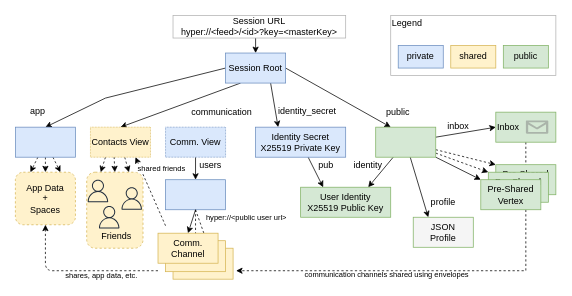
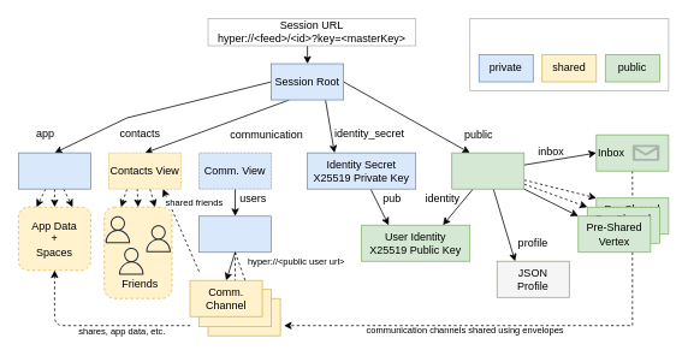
  <mxCell id="0" />
  <mxCell id="1" parent="0" />
  <mxCell id="2" style="edgeStyle=none;rounded=0;orthogonalLoop=1;jettySize=auto;html=1;dashed=1;" edge="1" parent="1" source="33"><mxGeometry relative="1" as="geometry"><mxPoint x="314" y="360" as="targetPoint" /><Array as="points"><mxPoint x="700" y="360" /></Array></mxGeometry></mxCell>
  <mxCell id="3" value="" style="rounded=1;whiteSpace=wrap;html=1;fillColor=#fff2cc;dashed=1;strokeColor=#d6b656;" vertex="1" parent="1"><mxGeometry x="115" y="228.75" width="75" height="101.25" as="geometry" /></mxCell>
  <mxCell id="4" value="" style="endArrow=classic;html=1;exitX=0.5;exitY=1;exitDx=0;exitDy=0;entryX=0.605;entryY=0.017;entryDx=0;entryDy=0;dashed=1;entryPerimeter=0;" edge="1" parent="1" source="50" target="5"><mxGeometry width="50" height="50" relative="1" as="geometry"><mxPoint x="300" y="320" as="sourcePoint" /><mxPoint x="290" y="310" as="targetPoint" /></mxGeometry></mxCell>
  <mxCell id="5" value="" style="rounded=0;whiteSpace=wrap;html=1;fillColor=#fff2cc;strokeColor=#d6b656;" vertex="1" parent="1"><mxGeometry x="230" y="330" width="80" height="41.25" as="geometry" /></mxCell>
  <mxCell id="6" value="" style="rounded=0;whiteSpace=wrap;html=1;fillColor=#fff2cc;strokeColor=#d6b656;" vertex="1" parent="1"><mxGeometry x="220" y="320" width="80" height="41.25" as="geometry" /></mxCell>
  <mxCell id="7" value="" style="endArrow=classic;html=1;" parent="1" edge="1"><mxGeometry width="50" height="50" relative="1" as="geometry"><mxPoint x="340" y="50" as="sourcePoint" /><mxPoint x="340" y="70" as="targetPoint" /></mxGeometry></mxCell>
  <mxCell id="8" value="Session URL&lt;br&gt;hyper://&amp;lt;feed&amp;gt;/&amp;lt;id&amp;gt;?key=&amp;lt;masterKey&amp;gt;" style="text;html=1;fillColor=none;align=center;verticalAlign=middle;whiteSpace=wrap;rounded=0;strokeColor=#B3B3B3;" parent="1" vertex="1"><mxGeometry x="230" y="20" width="230" height="30" as="geometry" /></mxCell>
  <mxCell id="9" style="edgeStyle=none;rounded=0;orthogonalLoop=1;jettySize=auto;html=1;entryX=0.25;entryY=0;entryDx=0;entryDy=0;exitX=1;exitY=0.5;exitDx=0;exitDy=0;" parent="1" source="13" target="20" edge="1"><mxGeometry relative="1" as="geometry"><mxPoint x="400" y="120" as="sourcePoint" /></mxGeometry></mxCell>
  <mxCell id="10" style="edgeStyle=none;rounded=0;orthogonalLoop=1;jettySize=auto;html=1;entryX=0.25;entryY=0;entryDx=0;entryDy=0;exitX=0.75;exitY=1;exitDx=0;exitDy=0;" parent="1" source="13" target="30" edge="1"><mxGeometry relative="1" as="geometry" /></mxCell>
  <mxCell id="11" style="edgeStyle=none;rounded=0;orthogonalLoop=1;jettySize=auto;html=1;entryX=0.5;entryY=0;entryDx=0;entryDy=0;exitX=0.25;exitY=1;exitDx=0;exitDy=0;" parent="1" source="13" target="39" edge="1"><mxGeometry relative="1" as="geometry" /></mxCell>
  <mxCell id="12" style="edgeStyle=none;rounded=0;orthogonalLoop=1;jettySize=auto;html=1;entryX=0.5;entryY=0;entryDx=0;entryDy=0;exitX=0;exitY=0.5;exitDx=0;exitDy=0;" parent="1" source="13" target="44" edge="1"><mxGeometry relative="1" as="geometry"><Array as="points"><mxPoint x="140" y="130" /></Array></mxGeometry></mxCell>
  <mxCell id="13" value="Session Root" style="rounded=0;whiteSpace=wrap;html=1;fillColor=#dae8fc;strokeColor=#6c8ebf;" parent="1" vertex="1"><mxGeometry x="300" y="70" width="80" height="40" as="geometry" /></mxCell>
  <mxCell id="14" style="edgeStyle=none;rounded=0;orthogonalLoop=1;jettySize=auto;html=1;entryX=0.75;entryY=0;entryDx=0;entryDy=0;" parent="1" source="20" target="22" edge="1"><mxGeometry relative="1" as="geometry" /></mxCell>
  <mxCell id="15" style="edgeStyle=none;rounded=0;orthogonalLoop=1;jettySize=auto;html=1;entryX=0.25;entryY=0;entryDx=0;entryDy=0;" parent="1" source="20" target="23" edge="1"><mxGeometry relative="1" as="geometry" /></mxCell>
  <mxCell id="16" style="edgeStyle=none;rounded=0;orthogonalLoop=1;jettySize=auto;html=1;entryX=0;entryY=0;entryDx=0;entryDy=0;" parent="1" source="20" target="28" edge="1"><mxGeometry relative="1" as="geometry" /></mxCell>
  <mxCell id="17" style="edgeStyle=none;rounded=0;orthogonalLoop=1;jettySize=auto;html=1;dashed=1;entryX=0;entryY=0;entryDx=0;entryDy=0;" parent="1" source="20" target="27" edge="1"><mxGeometry relative="1" as="geometry"><mxPoint x="640" y="228.75" as="targetPoint" /></mxGeometry></mxCell>
  <mxCell id="18" style="edgeStyle=none;rounded=0;orthogonalLoop=1;jettySize=auto;html=1;dashed=1;entryX=0;entryY=0;entryDx=0;entryDy=0;" parent="1" source="20" target="26" edge="1"><mxGeometry relative="1" as="geometry"><mxPoint x="660" y="218.75" as="targetPoint" /></mxGeometry></mxCell>
  <mxCell id="19" style="edgeStyle=none;rounded=0;orthogonalLoop=1;jettySize=auto;html=1;entryX=0;entryY=0.5;entryDx=0;entryDy=0;" parent="1" source="20" target="33" edge="1"><mxGeometry relative="1" as="geometry" /></mxCell>
  <mxCell id="20" value="" style="rounded=0;whiteSpace=wrap;html=1;align=left;fillColor=#d5e8d4;strokeColor=#82b366;" parent="1" vertex="1"><mxGeometry x="500" y="168.75" width="80" height="40" as="geometry" /></mxCell>
  <mxCell id="21" value="public" style="text;html=1;strokeColor=none;fillColor=none;align=center;verticalAlign=middle;whiteSpace=wrap;rounded=0;" parent="1" vertex="1"><mxGeometry x="510" y="138.75" width="40" height="20" as="geometry" /></mxCell>
  <mxCell id="22" value="User Identity&lt;br&gt;&lt;span&gt;X25519 Public Key&lt;/span&gt;" style="rounded=0;whiteSpace=wrap;html=1;fillColor=#d5e8d4;strokeColor=#82b366;" parent="1" vertex="1"><mxGeometry x="400" y="248.75" width="120" height="40" as="geometry" /></mxCell>
  <mxCell id="23" value="JSON&lt;br&gt;Profile" style="rounded=0;whiteSpace=wrap;html=1;fillColor=#f5f5f5;strokeColor=#82b366;" parent="1" vertex="1"><mxGeometry x="550" y="288.75" width="80" height="40" as="geometry" /></mxCell>
  <mxCell id="24" value="profile" style="text;html=1;strokeColor=none;fillColor=none;align=center;verticalAlign=middle;whiteSpace=wrap;rounded=0;" parent="1" vertex="1"><mxGeometry x="570" y="258.75" width="40" height="20" as="geometry" /></mxCell>
  <mxCell id="25" value="identity" style="text;html=1;strokeColor=none;fillColor=none;align=center;verticalAlign=middle;whiteSpace=wrap;rounded=0;" parent="1" vertex="1"><mxGeometry x="470" y="208.75" width="40" height="20" as="geometry" /></mxCell>
  <mxCell id="26" value="Pre-Shared&lt;br&gt;Vertex" style="rounded=0;whiteSpace=wrap;html=1;fillColor=#d5e8d4;strokeColor=#82b366;" parent="1" vertex="1"><mxGeometry x="660" y="218.75" width="80" height="40" as="geometry" /></mxCell>
  <mxCell id="27" value="Pre-Shared&lt;br&gt;Vertex" style="rounded=0;whiteSpace=wrap;html=1;fillColor=#d5e8d4;strokeColor=#82b366;" parent="1" vertex="1"><mxGeometry x="650" y="228.75" width="80" height="40" as="geometry" /></mxCell>
  <mxCell id="28" value="Pre-Shared&lt;br&gt;Vertex" style="rounded=0;whiteSpace=wrap;html=1;fillColor=#d5e8d4;strokeColor=#82b366;" parent="1" vertex="1"><mxGeometry x="640" y="238.75" width="80" height="40" as="geometry" /></mxCell>
  <mxCell id="29" style="edgeStyle=none;rounded=0;orthogonalLoop=1;jettySize=auto;html=1;entryX=0.25;entryY=0;entryDx=0;entryDy=0;" parent="1" source="30" target="22" edge="1"><mxGeometry relative="1" as="geometry" /></mxCell>
  <mxCell id="30" value="Identity Secret&lt;br&gt;X25519 Private Key" style="rounded=0;whiteSpace=wrap;html=1;fillColor=#dae8fc;strokeColor=#6c8ebf;" parent="1" vertex="1"><mxGeometry x="340" y="168.75" width="120" height="40" as="geometry" /></mxCell>
  <mxCell id="31" value="pub" style="text;html=1;strokeColor=none;fillColor=none;align=center;verticalAlign=middle;whiteSpace=wrap;rounded=0;" parent="1" vertex="1"><mxGeometry x="414" y="208.75" width="40" height="20" as="geometry" /></mxCell>
  <mxCell id="32" value="identity_secret" style="text;html=1;strokeColor=none;fillColor=none;align=center;verticalAlign=middle;whiteSpace=wrap;rounded=0;" parent="1" vertex="1"><mxGeometry x="364" y="137.5" width="90" height="20" as="geometry" /></mxCell>
  <mxCell id="33" value="Inbox" style="rounded=0;whiteSpace=wrap;html=1;align=left;fillColor=#d5e8d4;strokeColor=#82b366;" parent="1" vertex="1"><mxGeometry x="660" y="148.75" width="80" height="40" as="geometry" /></mxCell>
  <mxCell id="34" value="" style="verticalLabelPosition=bottom;html=1;verticalAlign=top;align=center;strokeColor=none;shape=mxgraph.azure.message;pointerEvents=1;fillColor=#808080;" parent="1" vertex="1"><mxGeometry x="700" y="160" width="30" height="17.5" as="geometry" /></mxCell>
  <mxCell id="35" value="inbox" style="text;html=1;strokeColor=none;fillColor=none;align=center;verticalAlign=middle;whiteSpace=wrap;rounded=0;" parent="1" vertex="1"><mxGeometry x="590" y="157.5" width="40" height="20" as="geometry" /></mxCell>
  <mxCell id="36" style="rounded=0;orthogonalLoop=1;jettySize=auto;html=1;entryX=0.25;entryY=0;entryDx=0;entryDy=0;dashed=1;exitX=0.25;exitY=1;exitDx=0;exitDy=0;" edge="1" parent="1" source="39" target="3"><mxGeometry relative="1" as="geometry" /></mxCell>
  <mxCell id="37" style="edgeStyle=none;rounded=0;orthogonalLoop=1;jettySize=auto;html=1;entryX=0.5;entryY=0;entryDx=0;entryDy=0;dashed=1;exitX=0.394;exitY=0.987;exitDx=0;exitDy=0;exitPerimeter=0;" edge="1" parent="1" source="39" target="3"><mxGeometry relative="1" as="geometry" /></mxCell>
  <mxCell id="38" style="edgeStyle=none;rounded=0;orthogonalLoop=1;jettySize=auto;html=1;entryX=0.75;entryY=0;entryDx=0;entryDy=0;dashed=1;" edge="1" parent="1" source="39" target="3"><mxGeometry relative="1" as="geometry" /></mxCell>
  <mxCell id="39" value="Contacts View" style="rounded=0;whiteSpace=wrap;html=1;fillColor=#fff2cc;dashed=1;dashPattern=1 1;strokeColor=#d6b656;" parent="1" vertex="1"><mxGeometry x="120" y="168.75" width="80" height="40" as="geometry" /></mxCell>
  <mxCell id="40" value="app" style="text;html=1;strokeColor=none;fillColor=none;align=center;verticalAlign=middle;whiteSpace=wrap;rounded=0;" parent="1" vertex="1"><mxGeometry x="30" y="137.5" width="40" height="20" as="geometry" /></mxCell>
  <mxCell id="41" style="edgeStyle=none;rounded=0;orthogonalLoop=1;jettySize=auto;html=1;dashed=1;" parent="1" source="44" target="46" edge="1"><mxGeometry relative="1" as="geometry" /></mxCell>
  <mxCell id="42" style="edgeStyle=none;rounded=0;orthogonalLoop=1;jettySize=auto;html=1;entryX=0.25;entryY=0;entryDx=0;entryDy=0;dashed=1;" parent="1" source="44" target="46" edge="1"><mxGeometry relative="1" as="geometry" /></mxCell>
  <mxCell id="43" style="edgeStyle=none;rounded=0;orthogonalLoop=1;jettySize=auto;html=1;entryX=0.75;entryY=0;entryDx=0;entryDy=0;dashed=1;" parent="1" source="44" target="46" edge="1"><mxGeometry relative="1" as="geometry" /></mxCell>
  <mxCell id="44" value="" style="rounded=0;whiteSpace=wrap;html=1;fillColor=#dae8fc;strokeColor=#6c8ebf;" parent="1" vertex="1"><mxGeometry x="20" y="168.75" width="80" height="40" as="geometry" /></mxCell>
+ <mxCell id="45" value="contacts" style="text;html=1;strokeColor=none;fillColor=none;align=center;verticalAlign=middle;whiteSpace=wrap;rounded=0;" parent="1" vertex="1"><mxGeometry x="130" y="137.5" width="50" height="20" as="geometry" /></mxCell>
  <mxCell id="46" value="App Data&lt;br&gt;+&lt;br&gt;Spaces" style="rounded=1;whiteSpace=wrap;html=1;dashed=1;fillColor=#fff2cc;strokeColor=#d6b656;" parent="1" vertex="1"><mxGeometry x="20" y="228.75" width="80" height="70" as="geometry" /></mxCell>
  <mxCell id="47" style="edgeStyle=none;rounded=0;orthogonalLoop=1;jettySize=auto;html=1;entryX=0.5;entryY=0;entryDx=0;entryDy=0;" edge="1" parent="1" source="48" target="50"><mxGeometry relative="1" as="geometry" /></mxCell>
  <mxCell id="48" value="Comm. View" style="rounded=0;whiteSpace=wrap;html=1;fillColor=#dae8fc;dashed=1;dashPattern=1 1;strokeColor=#6c8ebf;" vertex="1" parent="1"><mxGeometry x="220" y="168.75" width="80" height="40" as="geometry" /></mxCell>
  <mxCell id="49" value="&lt;font style=&quot;font-size: 12px&quot;&gt;communication&lt;/font&gt;" style="text;html=1;strokeColor=none;align=center;verticalAlign=middle;whiteSpace=wrap;rounded=0;fillColor=#FFFFFF;" vertex="1" parent="1"><mxGeometry x="250" y="143.75" width="90" height="10" as="geometry" /></mxCell>
  <mxCell id="50" value="" style="rounded=0;whiteSpace=wrap;html=1;fillColor=#dae8fc;strokeColor=#6c8ebf;" vertex="1" parent="1"><mxGeometry x="220" y="238.75" width="80" height="40" as="geometry" /></mxCell>
  <mxCell id="51" value="users" style="text;html=1;strokeColor=none;fillColor=none;align=center;verticalAlign=middle;whiteSpace=wrap;rounded=0;" vertex="1" parent="1"><mxGeometry x="260" y="208.75" width="40" height="20" as="geometry" /></mxCell>
  <mxCell id="52" value="" style="endArrow=classic;html=1;exitX=0.5;exitY=1;exitDx=0;exitDy=0;entryX=0.5;entryY=0;entryDx=0;entryDy=0;" edge="1" parent="1" source="50" target="55"><mxGeometry width="50" height="50" relative="1" as="geometry"><mxPoint x="300" y="320" as="sourcePoint" /><mxPoint x="230" y="310" as="targetPoint" /></mxGeometry></mxCell>
  <mxCell id="53" value="" style="endArrow=classic;html=1;exitX=0.5;exitY=1;exitDx=0;exitDy=0;entryX=0.5;entryY=0;entryDx=0;entryDy=0;dashed=1;" edge="1" parent="1" source="50" target="6"><mxGeometry width="50" height="50" relative="1" as="geometry"><mxPoint x="300" y="320" as="sourcePoint" /><mxPoint x="300" y="330" as="targetPoint" /></mxGeometry></mxCell>
  <mxCell id="54" value="&lt;font style=&quot;font-size: 10px&quot;&gt;hyper://&amp;lt;public user url&amp;gt;&lt;/font&gt;" style="text;html=1;strokeColor=none;fillColor=none;align=center;verticalAlign=middle;whiteSpace=wrap;rounded=0;" vertex="1" parent="1"><mxGeometry x="270" y="278.75" width="116" height="20" as="geometry" /></mxCell>
  <mxCell id="55" value="Comm.&lt;br&gt;Channel" style="rounded=0;whiteSpace=wrap;html=1;fillColor=#fff2cc;strokeColor=#d6b656;" vertex="1" parent="1"><mxGeometry x="210" y="310" width="80" height="40" as="geometry" /></mxCell>
  <mxCell id="56" value="" style="endArrow=classic;html=1;dashed=1;entryX=0.5;entryY=1;entryDx=0;entryDy=0;edgeStyle=orthogonalEdgeStyle;" edge="1" parent="1" target="46"><mxGeometry width="50" height="50" relative="1" as="geometry"><mxPoint x="210" y="360" as="sourcePoint" /><mxPoint x="250" y="250" as="targetPoint" /><Array as="points"><mxPoint x="60" y="360" /></Array></mxGeometry></mxCell>
  <mxCell id="57" value="" style="endArrow=classic;html=1;dashed=1;entryX=0.75;entryY=1;entryDx=0;entryDy=0;" edge="1" parent="1" target="39"><mxGeometry width="50" height="50" relative="1" as="geometry"><mxPoint x="220" y="300" as="sourcePoint" /><mxPoint x="250" y="250" as="targetPoint" /></mxGeometry></mxCell>
  <mxCell id="58" value="&lt;font style=&quot;font-size: 10px&quot;&gt;shares, app data, etc.&lt;/font&gt;" style="text;html=1;strokeColor=none;fillColor=none;align=center;verticalAlign=middle;whiteSpace=wrap;rounded=0;" vertex="1" parent="1"><mxGeometry x="50" y="361.25" width="170" height="8.75" as="geometry" /></mxCell>
  <mxCell id="59" value="&lt;font style=&quot;font-size: 10px&quot;&gt;shared friends&lt;/font&gt;" style="text;html=1;strokeColor=none;align=center;verticalAlign=middle;whiteSpace=wrap;rounded=0;fillColor=#ffffff;" vertex="1" parent="1"><mxGeometry x="180" y="217.5" width="70" height="11.25" as="geometry" /></mxCell>
  <mxCell id="60" value="" style="outlineConnect=0;fontColor=#232F3E;gradientColor=none;fillColor=#232F3E;strokeColor=none;dashed=0;verticalLabelPosition=bottom;verticalAlign=top;align=center;html=1;fontSize=12;fontStyle=0;aspect=fixed;pointerEvents=1;shape=mxgraph.aws4.user;" vertex="1" parent="1"><mxGeometry x="115" y="238.75" width="30" height="30" as="geometry" /></mxCell>
  <mxCell id="61" value="" style="outlineConnect=0;fontColor=#232F3E;gradientColor=none;fillColor=#232F3E;strokeColor=none;dashed=0;verticalLabelPosition=bottom;verticalAlign=top;align=center;html=1;fontSize=12;fontStyle=0;aspect=fixed;pointerEvents=1;shape=mxgraph.aws4.user;" vertex="1" parent="1"><mxGeometry x="160" y="248.75" width="30" height="30" as="geometry" /></mxCell>
  <mxCell id="62" value="" style="outlineConnect=0;fontColor=#232F3E;gradientColor=none;fillColor=#232F3E;strokeColor=none;dashed=0;verticalLabelPosition=bottom;verticalAlign=top;align=center;html=1;fontSize=12;fontStyle=0;aspect=fixed;pointerEvents=1;shape=mxgraph.aws4.user;" vertex="1" parent="1"><mxGeometry x="130" y="273.75" width="30" height="30" as="geometry" /></mxCell>
  <mxCell id="63" value="Friends" style="text;html=1;strokeColor=none;fillColor=none;align=center;verticalAlign=middle;whiteSpace=wrap;rounded=0;dashed=1;" vertex="1" parent="1"><mxGeometry x="130" y="303.75" width="50" height="20" as="geometry" /></mxCell>
  <mxCell id="64" value="&lt;font style=&quot;font-size: 10px&quot;&gt;communication channels shared using envelopes&lt;/font&gt;" style="text;html=1;strokeColor=none;fillColor=none;align=center;verticalAlign=middle;whiteSpace=wrap;rounded=0;dashed=1;dashPattern=1 1;" vertex="1" parent="1"><mxGeometry x="380" y="360.63" width="270" height="9.37" as="geometry" /></mxCell>
  <mxCell id="65" value="" style="rounded=0;whiteSpace=wrap;html=1;fillColor=none;strokeColor=#B3B3B3;" vertex="1" parent="1"><mxGeometry x="520" y="20" width="220" height="80" as="geometry" /></mxCell>
- <mxCell id="66" value="Legend" style="text;html=1;strokeColor=none;fillColor=none;align=left;verticalAlign=middle;whiteSpace=wrap;rounded=0;" vertex="1" parent="1"><mxGeometry x="520" y="20" width="50" height="20" as="geometry" /></mxCell>
  <mxCell id="67" value="private" style="rounded=0;whiteSpace=wrap;html=1;strokeColor=#6c8ebf;fillColor=#dae8fc;" vertex="1" parent="1"><mxGeometry x="530" y="60" width="60" height="30" as="geometry" /></mxCell>
  <mxCell id="68" value="shared" style="rounded=0;whiteSpace=wrap;html=1;strokeColor=#d6b656;fillColor=#fff2cc;" vertex="1" parent="1"><mxGeometry x="600" y="60" width="60" height="30" as="geometry" /></mxCell>
  <mxCell id="69" value="public" style="rounded=0;whiteSpace=wrap;html=1;strokeColor=#82b366;fillColor=#d5e8d4;" vertex="1" parent="1"><mxGeometry x="670" y="60" width="60" height="30" as="geometry" /></mxCell>
